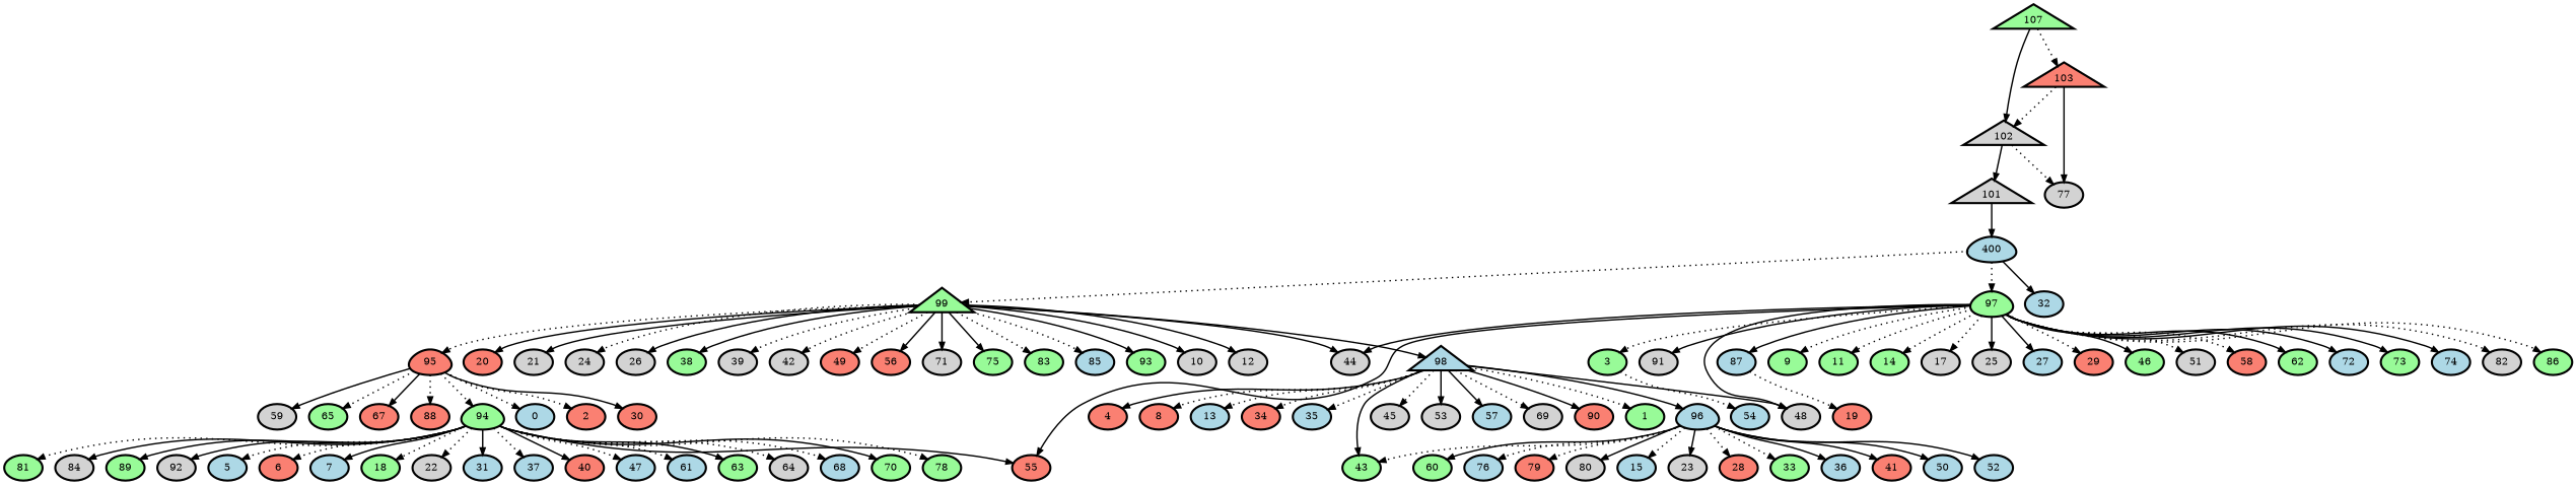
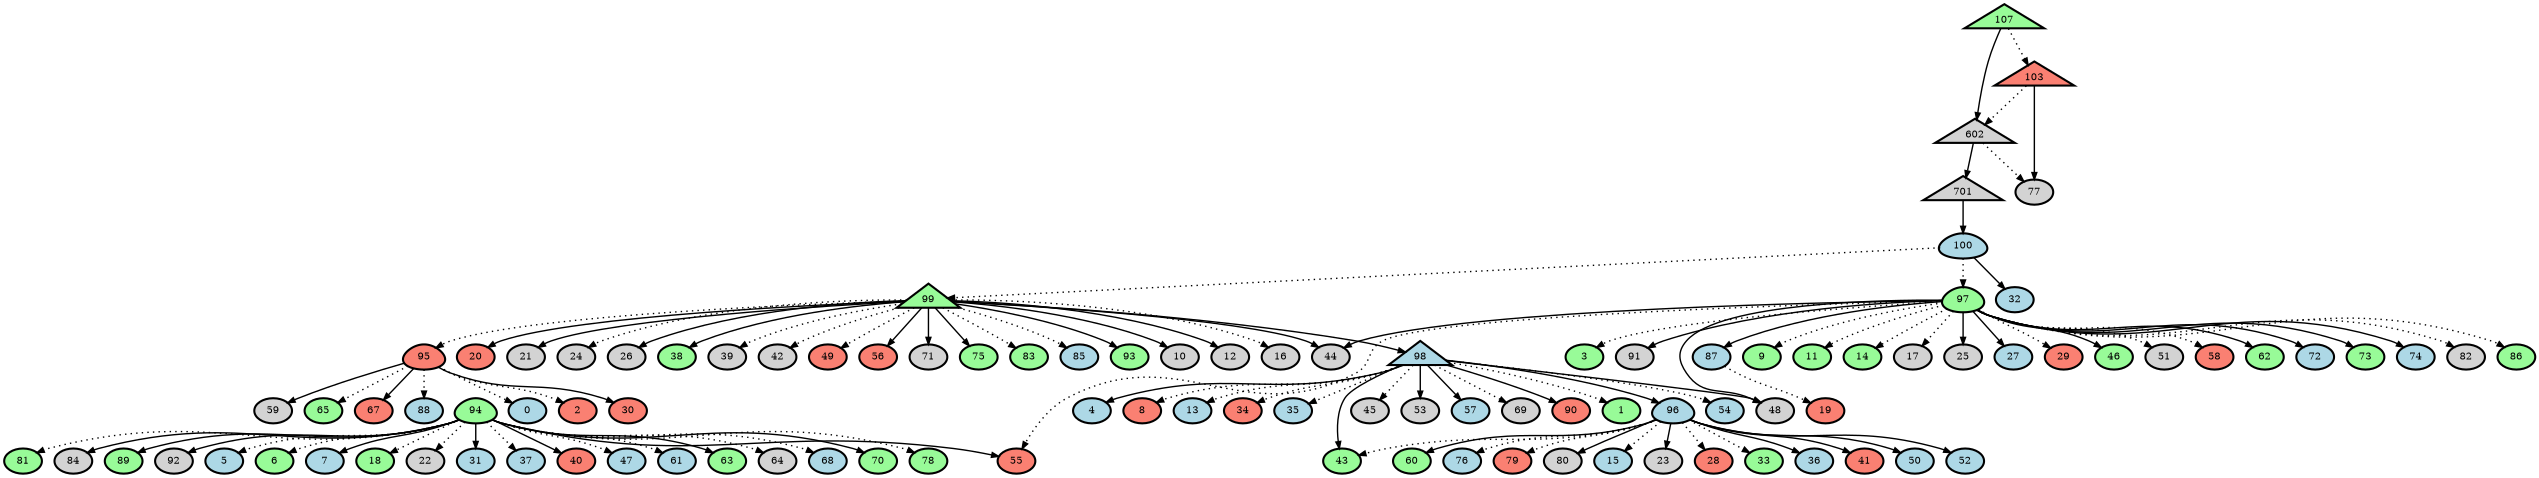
  digraph {
    node [fillcolor=lightgrey penwidth=3 style=filled]
    edge [penwidth=2 style=solid]
    n1 [fillcolor=lightblue label=0]
    n2 [fillcolor=palegreen label=1]
    n3 [fillcolor=salmon label=2]
    n4 [fillcolor=palegreen label=3]
-   n5 [fillcolor=salmon label=4]
+   n5 [fillcolor=lightblue label=4]
    n6 [fillcolor=lightblue label=5]
-   n7 [fillcolor=salmon label=6]
+   n7 [fillcolor=palegreen label=6]
    n8 [fillcolor=lightblue label=7]
    n9 [fillcolor=salmon label=8]
    n10 [fillcolor=palegreen label=9]
    n11 [label=10]
    n12 [fillcolor=palegreen label=11]
    n13 [label=12]
    n14 [fillcolor=lightblue label=13]
    n15 [fillcolor=palegreen label=14]
    n16 [fillcolor=lightblue label=15]
+   n17 [label=16]
    n18 [label=17]
    n19 [fillcolor=palegreen label=18]
    n20 [fillcolor=salmon label=19]
    n21 [fillcolor=salmon label=20]
    n22 [label=21]
    n23 [label=22]
    n24 [label=23]
    n25 [label=24]
    n26 [label=25]
    n27 [label=26]
    n28 [fillcolor=lightblue label=27]
    n29 [fillcolor=salmon label=28]
    n30 [fillcolor=salmon label=29]
    n31 [fillcolor=salmon label=30]
    n32 [fillcolor=lightblue label=31]
    n33 [fillcolor=lightblue label=32]
    n34 [fillcolor=palegreen label=33]
    n35 [fillcolor=salmon label=34]
    n36 [fillcolor=lightblue label=35]
    n37 [fillcolor=lightblue label=36]
    n38 [fillcolor=lightblue label=37]
    n39 [fillcolor=palegreen label=38]
    n40 [label=39]
    n41 [fillcolor=salmon label=40]
    n42 [fillcolor=salmon label=41]
    n43 [label=42]
    n44 [fillcolor=palegreen label=43]
    n45 [label=44]
    n46 [label=45]
    n47 [fillcolor=palegreen label=46]
    n48 [fillcolor=lightblue label=47]
    n49 [label=48]
    n50 [fillcolor=salmon label=49]
    n51 [fillcolor=lightblue label=50]
    n52 [label=51]
    n53 [fillcolor=lightblue label=52]
    n54 [label=53]
    n55 [fillcolor=lightblue label=54]
    n56 [fillcolor=salmon label=55]
    n57 [fillcolor=salmon label=56]
    n58 [fillcolor=lightblue label=57]
    n59 [fillcolor=salmon label=58]
    n60 [label=59]
    n61 [fillcolor=palegreen label=60]
    n62 [fillcolor=lightblue label=61]
    n63 [fillcolor=palegreen label=62]
    n64 [fillcolor=palegreen label=63]
    n65 [label=64]
    n66 [fillcolor=palegreen label=65]
    n67 [fillcolor=salmon label=67]
    n68 [fillcolor=lightblue label=68]
    n69 [label=69]
    n70 [fillcolor=palegreen label=70]
    n71 [label=71]
    n72 [fillcolor=lightblue label=72]
    n73 [fillcolor=palegreen label=73]
    n74 [fillcolor=lightblue label=74]
    n75 [fillcolor=palegreen label=75]
    n76 [fillcolor=lightblue label=76]
    n77 [label=77]
    n78 [fillcolor=palegreen label=78]
    n79 [fillcolor=salmon label=79]
    n80 [label=80]
    n81 [fillcolor=palegreen label=81]
    n82 [label=82]
    n83 [fillcolor=palegreen label=83]
    n84 [label=84]
    n85 [fillcolor=lightblue label=85]
    n86 [fillcolor=palegreen label=86]
    n87 [fillcolor=lightblue label=87]
-   n88 [fillcolor=salmon label=88]
+   n88 [fillcolor=lightblue label=88]
    n89 [fillcolor=palegreen label=89]
    n90 [fillcolor=salmon label=90]
    n91 [label=91]
    n92 [label=92]
    n93 [fillcolor=palegreen label=93]
    n94 [fillcolor=palegreen label=94 shape=egg]
    n95 [fillcolor=salmon label=95 shape=egg]
    n96 [fillcolor=lightblue label=96 shape=egg]
    n97 [fillcolor=palegreen label=97 shape=egg]
-   n98 [fillcolor=lightblue label=400 shape=egg]
+   n98 [fillcolor=lightblue label=100 shape=egg]
    n99 [fillcolor=palegreen label=99 shape=triangle]
    n100 [fillcolor=lightblue label=98 shape=triangle]
-   n101 [label=101 shape=triangle]
-   n102 [label=102 shape=triangle]
+   n101 [label=701 shape=triangle]
+   n102 [label=602 shape=triangle]
    n103 [fillcolor=salmon label=103 shape=triangle]
    n104 [fillcolor=palegreen label=107 shape=triangle]
    n87 -> n20 [style=dotted]
    n94 -> n6 [style=dotted]
    n94 -> n7 [style=dotted]
    n94 -> n8
    n94 -> n19 [style=dotted]
    n94 -> n23 [style=dotted]
    n94 -> n32
    n94 -> n38 [style=dotted]
    n94 -> n41
    n94 -> n48 [style=dotted]
    n94 -> n56
    n94 -> n62 [style=dotted]
    n94 -> n64
    n94 -> n65 [style=dotted]
    n94 -> n68 [style=dotted]
    n94 -> n70
    n94 -> n78 [style=dotted]
    n94 -> n81 [style=dotted]
    n94 -> n84
    n94 -> n89
    n94 -> n92
    n95 -> n1 [style=dotted]
    n95 -> n3 [style=dotted]
    n95 -> n31
    n95 -> n60
    n95 -> n66 [style=dotted]
    n95 -> n67
    n95 -> n88 [style=dotted]
-   n95 -> n94 [style=dotted]
    n96 -> n16 [style=dotted]
    n96 -> n24
    n96 -> n29 [style=dotted]
    n96 -> n34 [style=dotted]
    n96 -> n37
    n96 -> n42
    n96 -> n44 [style=dotted]
    n96 -> n51
    n96 -> n53
    n96 -> n61
    n96 -> n76 [style=dotted]
    n96 -> n79 [style=dotted]
    n96 -> n80
    n97 -> n4 [style=dotted]
    n97 -> n10 [style=dotted]
    n97 -> n12 [style=dotted]
    n97 -> n15 [style=dotted]
    n97 -> n18 [style=dotted]
    n97 -> n26
    n97 -> n28
    n97 -> n30 [style=dotted]
    n97 -> n45
    n97 -> n47
    n97 -> n49
    n97 -> n52 [style=dotted]
-   n97 -> n56
+   n97 -> n56 [style=dotted]
    n97 -> n59 [style=dotted]
    n97 -> n63
    n97 -> n72
    n97 -> n73
    n97 -> n74
    n97 -> n82 [style=dotted]
    n97 -> n86 [style=dotted]
    n97 -> n87
    n97 -> n91
    n98 -> n33
    n98 -> n97 [style=dotted]
    n98 -> n99 [style=dotted]
    n99 -> n11
    n99 -> n13
+   n99 -> n17 [style=dotted]
    n99 -> n21
    n99 -> n22
    n99 -> n25 [style=dotted]
    n99 -> n27
    n99 -> n39
    n99 -> n40 [style=dotted]
    n99 -> n43 [style=dotted]
    n99 -> n45
    n99 -> n50 [style=dotted]
    n99 -> n57
    n99 -> n71
    n99 -> n75
    n99 -> n83 [style=dotted]
    n99 -> n85 [style=dotted]
    n99 -> n93
    n99 -> n95 [style=dotted]
    n99 -> n100
    n100 -> n2 [style=dotted]
    n100 -> n5
    n100 -> n9 [style=dotted]
    n100 -> n14 [style=dotted]
    n100 -> n35 [style=dotted]
    n100 -> n36 [style=dotted]
    n100 -> n44
    n100 -> n46 [style=dotted]
    n100 -> n49
    n100 -> n54
-   n4 -> n55 [style=dotted]
+   n100 -> n55 [style=dotted]
    n100 -> n58
    n100 -> n69 [style=dotted]
    n100 -> n90
    n100 -> n96
    n101 -> n98
    n102 -> n77 [style=dotted]
    n102 -> n101
    n103 -> n77
    n103 -> n102 [style=dotted]
    n104 -> n102
    n104 -> n103 [style=dotted]
  }
